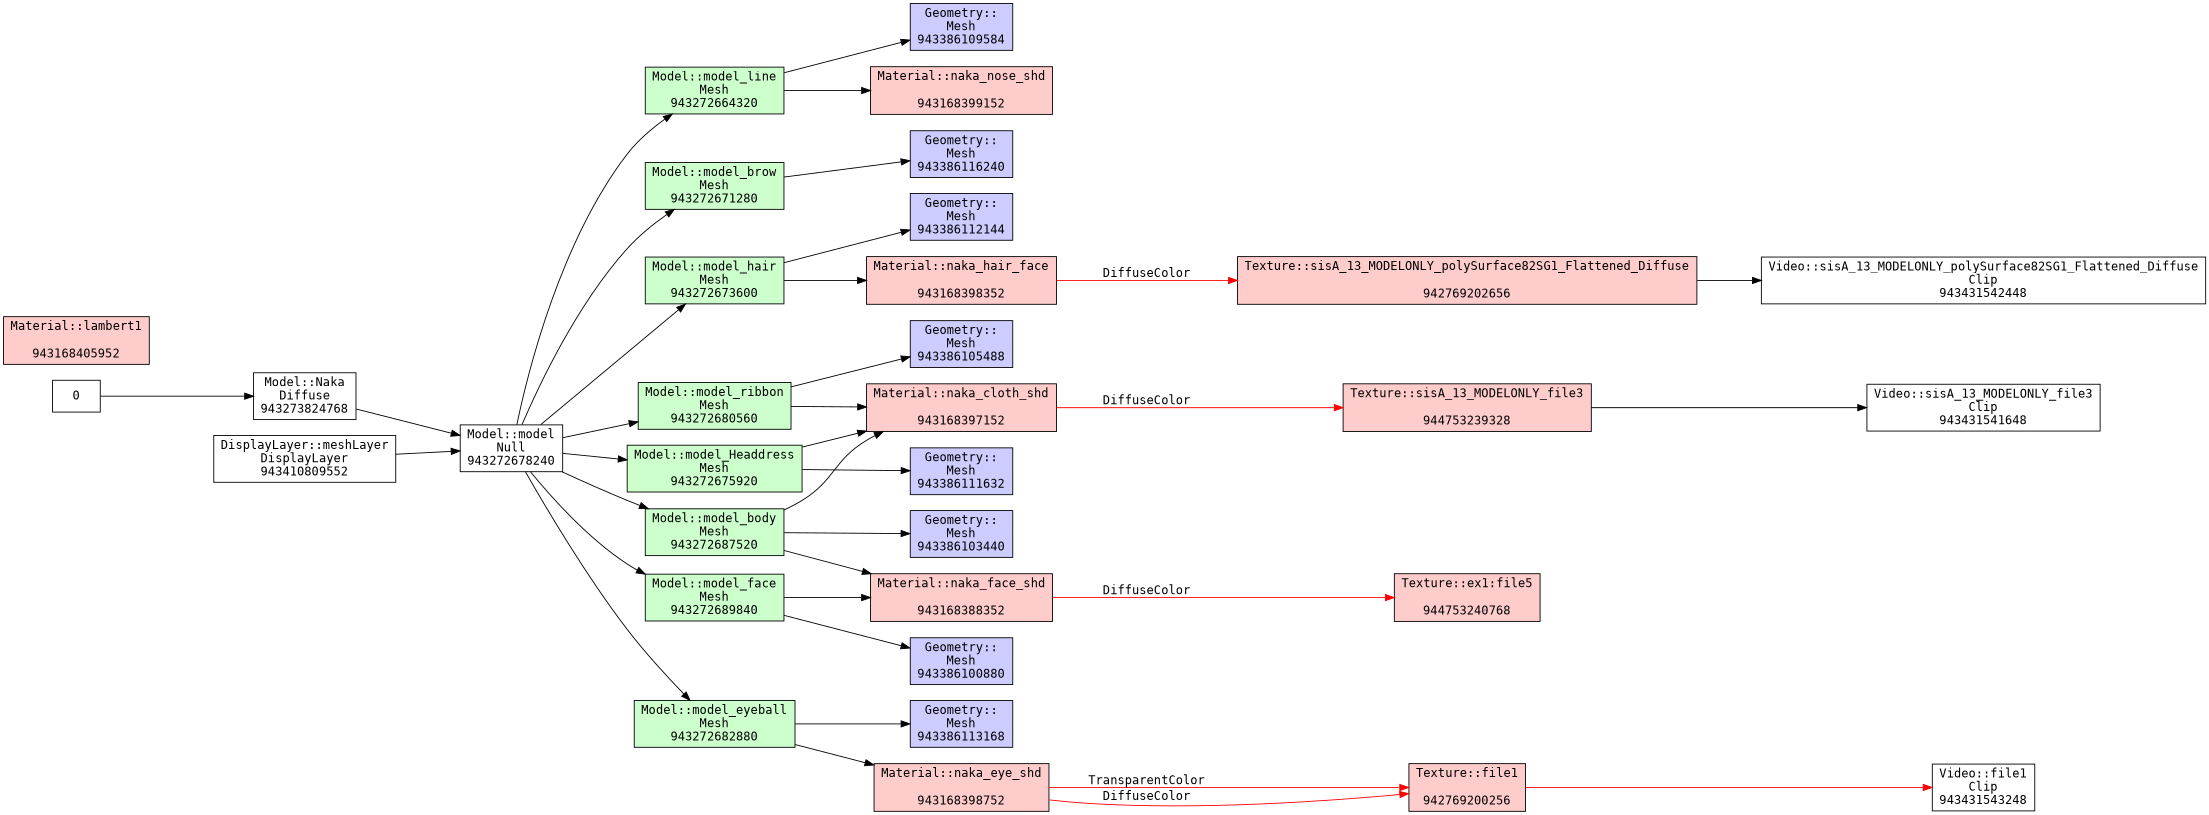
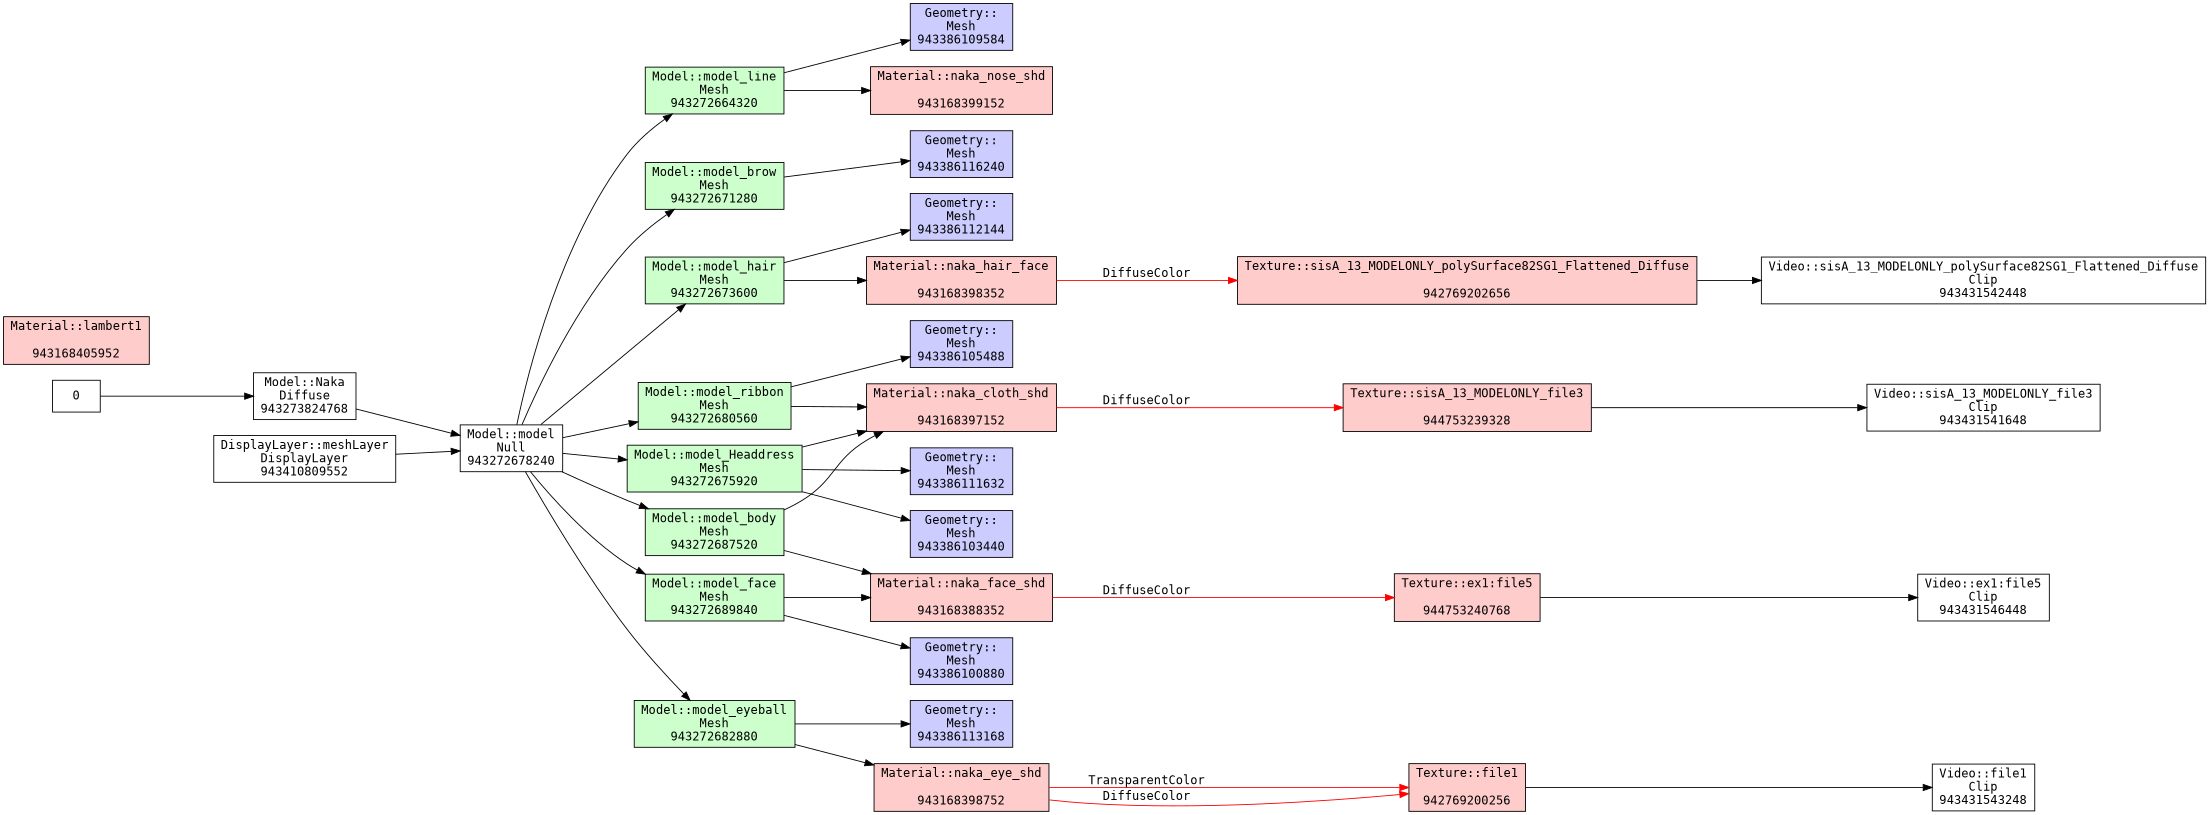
  digraph {
    fontname="DejaVu Sans Mono"
    rankdir=LR
    ranksep=1.0
    node [fontname="DejaVu Sans Mono" shape=box fillcolor="#ffcccc" style=filled]
    edge [fontname="DejaVu Sans Mono"]
    n1 [label="Model::Naka\nDiffuse\n943273824768" fillcolor="" style=""]
    n2 [label="Model::model\nNull\n943272678240" fillcolor="" style=""]
    0 [fillcolor="" style=""]
    n4 [label="Texture::file1\n\n942769200256"]
    n5 [label="Video::file1\nClip\n943431543248" fillcolor="" style=""]
    n6 [label="Texture::sisA_13_MODELONLY_polySurface82SG1_Flattened_Diffuse\n\n942769202656"]
    n7 [label="Video::sisA_13_MODELONLY_polySurface82SG1_Flattened_Diffuse\nClip\n943431542448" fillcolor="" style=""]
    n8 [label="Material::naka_face_shd\n\n943168388352"]
    n9 [label="Texture::ex1:file5\n\n944753240768"]
+   n10 [label="Video::ex1:file5\nClip\n943431546448" fillcolor="" style=""]
    n11 [label="Material::naka_cloth_shd\n\n943168397152"]
    n12 [label="Texture::sisA_13_MODELONLY_file3\n\n944753239328"]
    n13 [label="Video::sisA_13_MODELONLY_file3\nClip\n943431541648" fillcolor="" style=""]
    n14 [label="Material::naka_hair_face\n\n943168398352"]
    n15 [label="Material::naka_eye_shd\n\n943168398752"]
    n16 [label="Material::naka_nose_shd\n\n943168399152"]
    n17 [label="Material::lambert1\n\n943168405952"]
    n18 [fillcolor="#ccffcc" label="Model::model_line\nMesh\n943272664320"]
    n19 [fillcolor="#ccccff" label="Geometry::\nMesh\n943386109584"]
    n20 [fillcolor="#ccffcc" label="Model::model_brow\nMesh\n943272671280"]
    n21 [fillcolor="#ccccff" label="Geometry::\nMesh\n943386116240"]
    n22 [fillcolor="#ccffcc" label="Model::model_hair\nMesh\n943272673600"]
    n23 [fillcolor="#ccccff" label="Geometry::\nMesh\n943386112144"]
    n24 [fillcolor="#ccffcc" label="Model::model_Headdress\nMesh\n943272675920"]
    n25 [fillcolor="#ccccff" label="Geometry::\nMesh\n943386111632"]
    n26 [fillcolor="#ccffcc" label="Model::model_ribbon\nMesh\n943272680560"]
    n27 [fillcolor="#ccffcc" label="Model::model_eyeball\nMesh\n943272682880"]
    n28 [fillcolor="#ccffcc" label="Model::model_body\nMesh\n943272687520"]
    n29 [fillcolor="#ccffcc" label="Model::model_face\nMesh\n943272689840"]
    n30 [fillcolor="#ccccff" label="Geometry::\nMesh\n943386105488"]
    n31 [fillcolor="#ccccff" label="Geometry::\nMesh\n943386113168"]
    n32 [fillcolor="#ccccff" label="Geometry::\nMesh\n943386103440"]
    n33 [fillcolor="#ccccff" label="Geometry::\nMesh\n943386100880"]
    n34 [label="DisplayLayer::meshLayer\nDisplayLayer\n943410809552" fillcolor="" style=""]
    n1 -> n2
    n2 -> n18
    n2 -> n20
    n2 -> n22
    n2 -> n24
    n2 -> n26
    n2 -> n27
    n2 -> n28
    n2 -> n29
    0 -> n1
-   n4 -> n5 [color="#ff0000"]
+   n4 -> n5
    n6 -> n7
    n8 -> n9 [color="#ff0000" label=DiffuseColor]
+   n9 -> n10
    n11 -> n12 [color="#ff0000" label=DiffuseColor]
    n12 -> n13
    n14 -> n6 [color="#ff0000" label=DiffuseColor]
    n15 -> n4 [color="#ff0000" label=DiffuseColor]
    n15 -> n4 [color="#ff0000" label=TransparentColor]
    n18 -> n16
    n18 -> n19
    n20 -> n21
    n22 -> n14
    n22 -> n23
    n24 -> n11
    n24 -> n25
    n26 -> n11
    n26 -> n30
    n27 -> n15
    n27 -> n31
    n28 -> n8
    n28 -> n11
-   n28 -> n32
+   n24 -> n32
    n29 -> n8
    n29 -> n33
    n34 -> n2
  }
